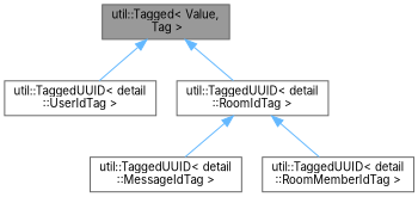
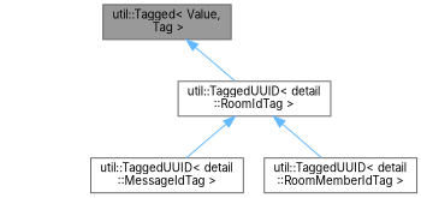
  digraph {
    fontname=Inter
    rankdir=TB
    node [color=gray40 fillcolor=white fontname=Inter fontsize=10 shape=box style=filled]
    edge [color=steelblue1 dir=back fontname=Inter fontsize=10 labelfontname=Helvetica labelfontsize=10 style=solid]
    n1 [fillcolor=grey60 fontcolor=black height=0.2 label="util::Tagged\< Value,\l Tag \>" width=0.4]
-   n2 [height=0.2 label="util::TaggedUUID\< detail\l::UserIdTag \>" width=0.4]
    n3 [height=0.2 label="util::TaggedUUID\< detail\l::RoomIdTag \>" width=0.4]
    n4 [height=0.2 label="util::TaggedUUID\< detail\l::MessageIdTag \>" width=0.4]
    n5 [height=0.2 label="util::TaggedUUID\< detail\l::RoomMemberIdTag \>" width=0.4]
-   n1 -> n2
    n1 -> n3
    n3 -> n4
    n3 -> n5
  }
